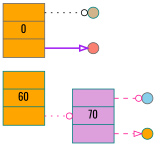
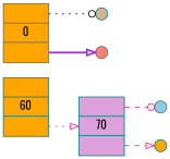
  digraph {
    fontname=Oswald
    rankdir=LR
    node [color=teal fillcolor=orange fontname=Oswald shape=point style=filled]
    edge [arrowhead=odot color=deeppink fontname=Oswald style=dotted tailport=f2]
    n1 [height=.2 label="<f0> |<f1> 60|<f2> " shape=record]
    n2 [fillcolor=plum height=.2 label="<f0> |<f1> 70|<f2> " shape=record]
    n3 [color=gray40 height=.2 label="<f0> |<f1> 0|<f2> " shape=record]
    null2 [fillcolor=tan height=.2]
    null3 [color=gray40 fillcolor=salmon height=.2]
    null0 [color=gray40 fillcolor=skyblue height=.2]
    null1 [height=.2]
-   n1 -> n2 [headport=f1]
+   n1 -> n2 [arrowhead=onormal headport=f1]
    n2 -> null0 [style=dashed tailport=f0]
    n2 -> null1 [arrowhead=onormal style=dashed]
    n3 -> null2 [color=black tailport=f0]
    n3 -> null3 [arrowhead=onormal color=purple style=bold]
  }
